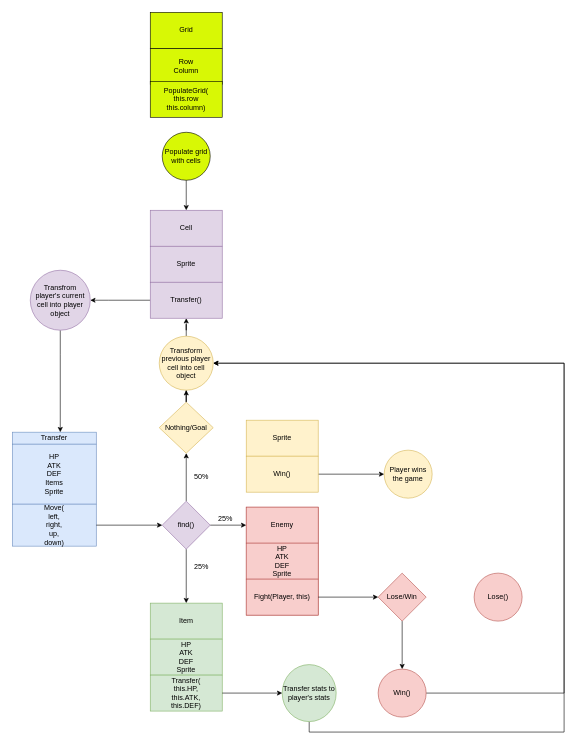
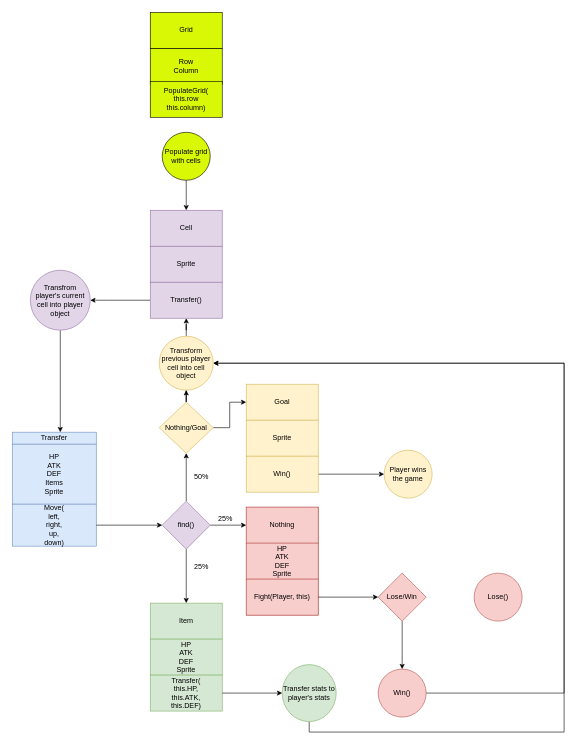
  <mxCell id="0" />
  <mxCell id="1" parent="0" />
  <mxCell id="2" value="" style="group;glass=0;" vertex="1" connectable="0" parent="1"><mxGeometry width="140" height="190" as="geometry" x="20" y="720" /></mxCell>
  <mxCell id="3" value="Transfer" style="rounded=0;whiteSpace=wrap;html=1;align=center;fillColor=#dae8fc;strokeColor=#6c8ebf;" vertex="1" parent="2"><mxGeometry width="140" height="20" as="geometry" /></mxCell>
  <mxCell id="4" value="HP&lt;br&gt;ATK&lt;br&gt;DEF&lt;br&gt;Items&lt;br&gt;Sprite" style="rounded=0;whiteSpace=wrap;html=1;fillColor=#dae8fc;strokeColor=#6c8ebf;" vertex="1" parent="2"><mxGeometry y="20" width="140" height="100" as="geometry" /></mxCell>
  <mxCell id="5" value="Move(&lt;br&gt;left,&lt;br&gt;right,&lt;br&gt;up,&lt;br&gt;down)" style="rounded=0;whiteSpace=wrap;html=1;fillColor=#dae8fc;strokeColor=#6c8ebf;" vertex="1" parent="2"><mxGeometry y="120" width="140" height="70" as="geometry" /></mxCell>
  <mxCell id="6" value="" style="edgeStyle=orthogonalEdgeStyle;rounded=0;orthogonalLoop=1;jettySize=auto;html=1;" edge="1" parent="1" source="9" target="13"><mxGeometry relative="1" as="geometry" /></mxCell>
  <mxCell id="7" value="" style="edgeStyle=orthogonalEdgeStyle;rounded=0;orthogonalLoop=1;jettySize=auto;html=1;" edge="1" parent="1" source="9" target="18"><mxGeometry relative="1" as="geometry" /></mxCell>
  <mxCell id="8" value="" style="edgeStyle=orthogonalEdgeStyle;rounded=0;orthogonalLoop=1;jettySize=auto;html=1;" edge="1" parent="1" source="9" target="22"><mxGeometry relative="1" as="geometry" /></mxCell>
  <mxCell id="9" value="find()" style="rhombus;whiteSpace=wrap;html=1;rounded=0;fillColor=#e1d5e7;strokeColor=#9673a6;" vertex="1" parent="1"><mxGeometry x="270" y="835" width="80" height="80" as="geometry" /></mxCell>
  <mxCell id="10" value="" style="edgeStyle=orthogonalEdgeStyle;rounded=0;orthogonalLoop=1;jettySize=auto;html=1;" edge="1" parent="1" source="5" target="9"><mxGeometry relative="1" as="geometry" /></mxCell>
+ <mxCell id="11" value="" style="edgeStyle=orthogonalEdgeStyle;rounded=0;orthogonalLoop=1;jettySize=auto;html=1;" edge="1" parent="1" source="13" target="46"><mxGeometry relative="1" as="geometry" /></mxCell>
  <mxCell id="12" value="" style="edgeStyle=orthogonalEdgeStyle;rounded=0;orthogonalLoop=1;jettySize=auto;html=1;" edge="1" parent="1" source="13" target="40"><mxGeometry relative="1" as="geometry" /></mxCell>
  <mxCell id="13" value="Nothing/Goal" style="rhombus;whiteSpace=wrap;html=1;rounded=0;direction=south;fillColor=#fff2cc;strokeColor=#d6b656;" vertex="1" parent="1"><mxGeometry x="265" y="670" width="90" height="85" as="geometry" /></mxCell>
  <mxCell id="14" value="25%" style="text;html=1;align=center;verticalAlign=middle;resizable=0;points=[];autosize=1;strokeColor=none;fillColor=none;" vertex="1" parent="1"><mxGeometry x="350" y="850" width="50" height="30" as="geometry" /></mxCell>
  <mxCell id="15" value="25%" style="text;html=1;align=center;verticalAlign=middle;resizable=0;points=[];autosize=1;strokeColor=none;fillColor=none;" vertex="1" parent="1"><mxGeometry x="310" y="930" width="50" height="30" as="geometry" /></mxCell>
  <mxCell id="16" value="50%" style="text;html=1;align=center;verticalAlign=middle;resizable=0;points=[];autosize=1;strokeColor=none;fillColor=none;" vertex="1" parent="1"><mxGeometry x="310" y="780" width="50" height="30" as="geometry" /></mxCell>
  <mxCell id="17" value="" style="group;fillColor=#f8cecc;strokeColor=#b85450;" vertex="1" connectable="0" parent="1"><mxGeometry x="410" y="845" width="120" height="180" as="geometry" /></mxCell>
- <mxCell id="18" value="Enemy" style="whiteSpace=wrap;html=1;rounded=0;fillColor=#f8cecc;strokeColor=#b85450;" vertex="1" parent="17"><mxGeometry width="120" height="60" as="geometry" /></mxCell>
+ <mxCell id="18" value="Nothing" style="whiteSpace=wrap;html=1;rounded=0;fillColor=#f8cecc;strokeColor=#b85450;" vertex="1" parent="17"><mxGeometry width="120" height="60" as="geometry" /></mxCell>
  <mxCell id="19" value="HP&lt;br&gt;ATK&lt;br&gt;DEF&lt;br&gt;Sprite" style="rounded=0;whiteSpace=wrap;html=1;fillColor=#f8cecc;strokeColor=#b85450;" vertex="1" parent="17"><mxGeometry y="60" width="120" height="60" as="geometry" /></mxCell>
  <mxCell id="20" value="Fight(Player, this)" style="rounded=0;whiteSpace=wrap;html=1;fillColor=#f8cecc;strokeColor=#b85450;" vertex="1" parent="17"><mxGeometry y="120" width="120" height="60" as="geometry" /></mxCell>
  <mxCell id="21" value="" style="group" vertex="1" connectable="0" parent="1"><mxGeometry x="250" y="1005" width="120" height="180" as="geometry" /></mxCell>
  <mxCell id="22" value="Item" style="whiteSpace=wrap;html=1;rounded=0;fillColor=#d5e8d4;strokeColor=#82b366;" vertex="1" parent="21"><mxGeometry width="120" height="60" as="geometry" /></mxCell>
  <mxCell id="23" value="HP&lt;br&gt;ATK&lt;br&gt;DEF&lt;br&gt;Sprite" style="rounded=0;whiteSpace=wrap;html=1;fillColor=#d5e8d4;strokeColor=#82b366;" vertex="1" parent="21"><mxGeometry y="60" width="120" height="60" as="geometry" /></mxCell>
  <mxCell id="24" value="Transfer(&lt;br&gt;this.HP,&lt;br&gt;this.ATK,&lt;br&gt;this.DEF)" style="rounded=0;whiteSpace=wrap;html=1;fillColor=#d5e8d4;strokeColor=#82b366;" vertex="1" parent="21"><mxGeometry y="120" width="120" height="60" as="geometry" /></mxCell>
  <mxCell id="25" style="edgeStyle=orthogonalEdgeStyle;rounded=0;orthogonalLoop=1;jettySize=auto;html=1;entryX=1;entryY=0.5;entryDx=0;entryDy=0;" edge="1" parent="1" source="26" target="40"><mxGeometry relative="1" as="geometry"><mxPoint x="940" y="540" as="targetPoint" /><Array as="points"><mxPoint x="515" y="1220" /><mxPoint x="940" y="1220" /><mxPoint x="940" y="605" /></Array></mxGeometry></mxCell>
  <mxCell id="26" value="Transfer stats to player's stats" style="ellipse;whiteSpace=wrap;html=1;fillColor=#d5e8d4;strokeColor=#82b366;rounded=0;" vertex="1" parent="1"><mxGeometry x="470" y="1107.5" width="90" height="95" as="geometry" /></mxCell>
  <mxCell id="27" value="" style="edgeStyle=orthogonalEdgeStyle;rounded=0;orthogonalLoop=1;jettySize=auto;html=1;" edge="1" parent="1" source="24" target="26"><mxGeometry relative="1" as="geometry" /></mxCell>
  <mxCell id="28" value="" style="edgeStyle=orthogonalEdgeStyle;rounded=0;orthogonalLoop=1;jettySize=auto;html=1;" edge="1" parent="1" source="48" target="29"><mxGeometry relative="1" as="geometry" /></mxCell>
  <mxCell id="29" value="Player wins the game" style="ellipse;whiteSpace=wrap;html=1;fillColor=#fff2cc;strokeColor=#d6b656;rounded=0;glass=0;" vertex="1" parent="1"><mxGeometry x="640" y="750" width="80" height="80" as="geometry" /></mxCell>
  <mxCell id="30" value="" style="edgeStyle=orthogonalEdgeStyle;rounded=0;orthogonalLoop=1;jettySize=auto;html=1;" edge="1" parent="1" source="31" target="34"><mxGeometry relative="1" as="geometry" /></mxCell>
  <mxCell id="31" value="Lose/Win" style="rhombus;whiteSpace=wrap;html=1;fillColor=#f8cecc;strokeColor=#b85450;rounded=0;" vertex="1" parent="1"><mxGeometry x="630" y="955" width="80" height="80" as="geometry" /></mxCell>
  <mxCell id="32" value="" style="edgeStyle=orthogonalEdgeStyle;rounded=0;orthogonalLoop=1;jettySize=auto;html=1;" edge="1" parent="1" source="20" target="31"><mxGeometry relative="1" as="geometry" /></mxCell>
  <mxCell id="33" value="" style="edgeStyle=orthogonalEdgeStyle;rounded=0;orthogonalLoop=1;jettySize=auto;html=1;entryX=1;entryY=0.5;entryDx=0;entryDy=0;" edge="1" parent="1" source="34" target="40"><mxGeometry relative="1" as="geometry"><mxPoint x="940" y="560" as="targetPoint" /><Array as="points"><mxPoint x="940" y="1155" /><mxPoint x="940" y="605" /></Array></mxGeometry></mxCell>
  <mxCell id="34" value="Win()" style="ellipse;whiteSpace=wrap;html=1;fillColor=#f8cecc;strokeColor=#b85450;rounded=0;" vertex="1" parent="1"><mxGeometry x="630" y="1115" width="80" height="80" as="geometry" /></mxCell>
  <mxCell id="35" value="Lose()" style="ellipse;whiteSpace=wrap;html=1;fillColor=#f8cecc;strokeColor=#b85450;rounded=0;" vertex="1" parent="1"><mxGeometry x="790" y="955" width="80" height="80" as="geometry" /></mxCell>
  <mxCell id="36" value="" style="edgeStyle=orthogonalEdgeStyle;rounded=0;orthogonalLoop=1;jettySize=auto;html=1;" edge="1" parent="1" source="44" target="38"><mxGeometry relative="1" as="geometry"><Array as="points"><mxPoint x="180" y="500" /><mxPoint x="180" y="500" /></Array></mxGeometry></mxCell>
  <mxCell id="37" style="edgeStyle=orthogonalEdgeStyle;rounded=0;orthogonalLoop=1;jettySize=auto;html=1;" edge="1" parent="1" source="38"><mxGeometry relative="1" as="geometry"><mxPoint x="100" as="targetPoint" y="720" /><Array as="points"><mxPoint x="100" y="590" /></Array></mxGeometry></mxCell>
  <mxCell id="38" value="Transfrom player's current cell into player object" style="ellipse;whiteSpace=wrap;html=1;fillColor=#e1d5e7;strokeColor=#9673a6;rounded=0;glass=0;" vertex="1" parent="1"><mxGeometry x="50" y="450" width="100" height="100" as="geometry" /></mxCell>
  <mxCell id="39" value="" style="edgeStyle=orthogonalEdgeStyle;rounded=0;orthogonalLoop=1;jettySize=auto;html=1;" edge="1" parent="1" source="40" target="44"><mxGeometry relative="1" as="geometry" /></mxCell>
  <mxCell id="40" value="Transform previous player cell into cell object" style="ellipse;whiteSpace=wrap;html=1;fillColor=#fff2cc;strokeColor=#d6b656;rounded=0;" vertex="1" parent="1"><mxGeometry x="265" y="560" width="90" height="90" as="geometry" /></mxCell>
  <mxCell id="41" value="" style="group" vertex="1" connectable="0" parent="1"><mxGeometry x="250" y="350" width="120" height="180" as="geometry" /></mxCell>
  <mxCell id="42" value="Cell" style="rounded=0;whiteSpace=wrap;html=1;glass=0;fillColor=#e1d5e7;strokeColor=#9673a6;" vertex="1" parent="41"><mxGeometry width="120" height="60" as="geometry" /></mxCell>
  <mxCell id="43" value="Sprite" style="rounded=0;whiteSpace=wrap;html=1;glass=0;fillColor=#e1d5e7;strokeColor=#9673a6;" vertex="1" parent="41"><mxGeometry y="60" width="120" height="60" as="geometry" /></mxCell>
  <mxCell id="44" value="Transfer()" style="rounded=0;whiteSpace=wrap;html=1;glass=0;fillColor=#e1d5e7;strokeColor=#9673a6;" vertex="1" parent="41"><mxGeometry y="120" width="120" height="60" as="geometry" /></mxCell>
  <mxCell id="45" value="" style="group" vertex="1" connectable="0" parent="1"><mxGeometry x="410" y="640" width="120" height="180" as="geometry" /></mxCell>
+ <mxCell id="46" value="Goal" style="whiteSpace=wrap;html=1;rounded=0;fillColor=#fff2cc;strokeColor=#d6b656;" vertex="1" parent="45"><mxGeometry width="120" height="60" as="geometry" /></mxCell>
  <mxCell id="47" value="Sprite" style="rounded=0;whiteSpace=wrap;html=1;glass=0;fillColor=#fff2cc;strokeColor=#d6b656;" vertex="1" parent="45"><mxGeometry y="60" width="120" height="60" as="geometry" /></mxCell>
  <mxCell id="48" value="Win()" style="rounded=0;whiteSpace=wrap;html=1;glass=0;fillColor=#fff2cc;strokeColor=#d6b656;" vertex="1" parent="45"><mxGeometry y="120" width="120" height="60" as="geometry" /></mxCell>
  <mxCell id="49" value="" style="group" vertex="1" connectable="0" parent="1"><mxGeometry x="250" y="20" width="120" height="780" as="geometry" /></mxCell>
  <mxCell id="50" value="Row&lt;br&gt;Column" style="rounded=0;whiteSpace=wrap;html=1;glass=0;fillColor=#D8F805;" vertex="1" parent="49"><mxGeometry y="60" width="120" height="60" as="geometry" /></mxCell>
  <mxCell id="51" value="Grid" style="rounded=0;whiteSpace=wrap;html=1;glass=0;fillColor=#D8F805;" vertex="1" parent="49"><mxGeometry width="120" height="60" as="geometry" /></mxCell>
  <mxCell id="52" value="PopulateGrid(&lt;br&gt;this.row&lt;br&gt;this.column)" style="rounded=0;whiteSpace=wrap;html=1;glass=0;fillColor=#D8F805;" vertex="1" parent="49"><mxGeometry y="115" width="120" height="60" as="geometry" /></mxCell>
  <mxCell id="53" value="Populate grid with cells" style="ellipse;whiteSpace=wrap;html=1;fillColor=#D8F805;rounded=0;glass=0;" vertex="1" parent="49"><mxGeometry x="20" y="200" width="80" height="80" as="geometry" /></mxCell>
  <mxCell id="54" style="edgeStyle=orthogonalEdgeStyle;rounded=0;orthogonalLoop=1;jettySize=auto;html=1;entryX=0.5;entryY=0;entryDx=0;entryDy=0;" edge="1" parent="1" source="53" target="42"><mxGeometry relative="1" as="geometry"><mxPoint x="310" y="340" as="targetPoint" /></mxGeometry></mxCell>
